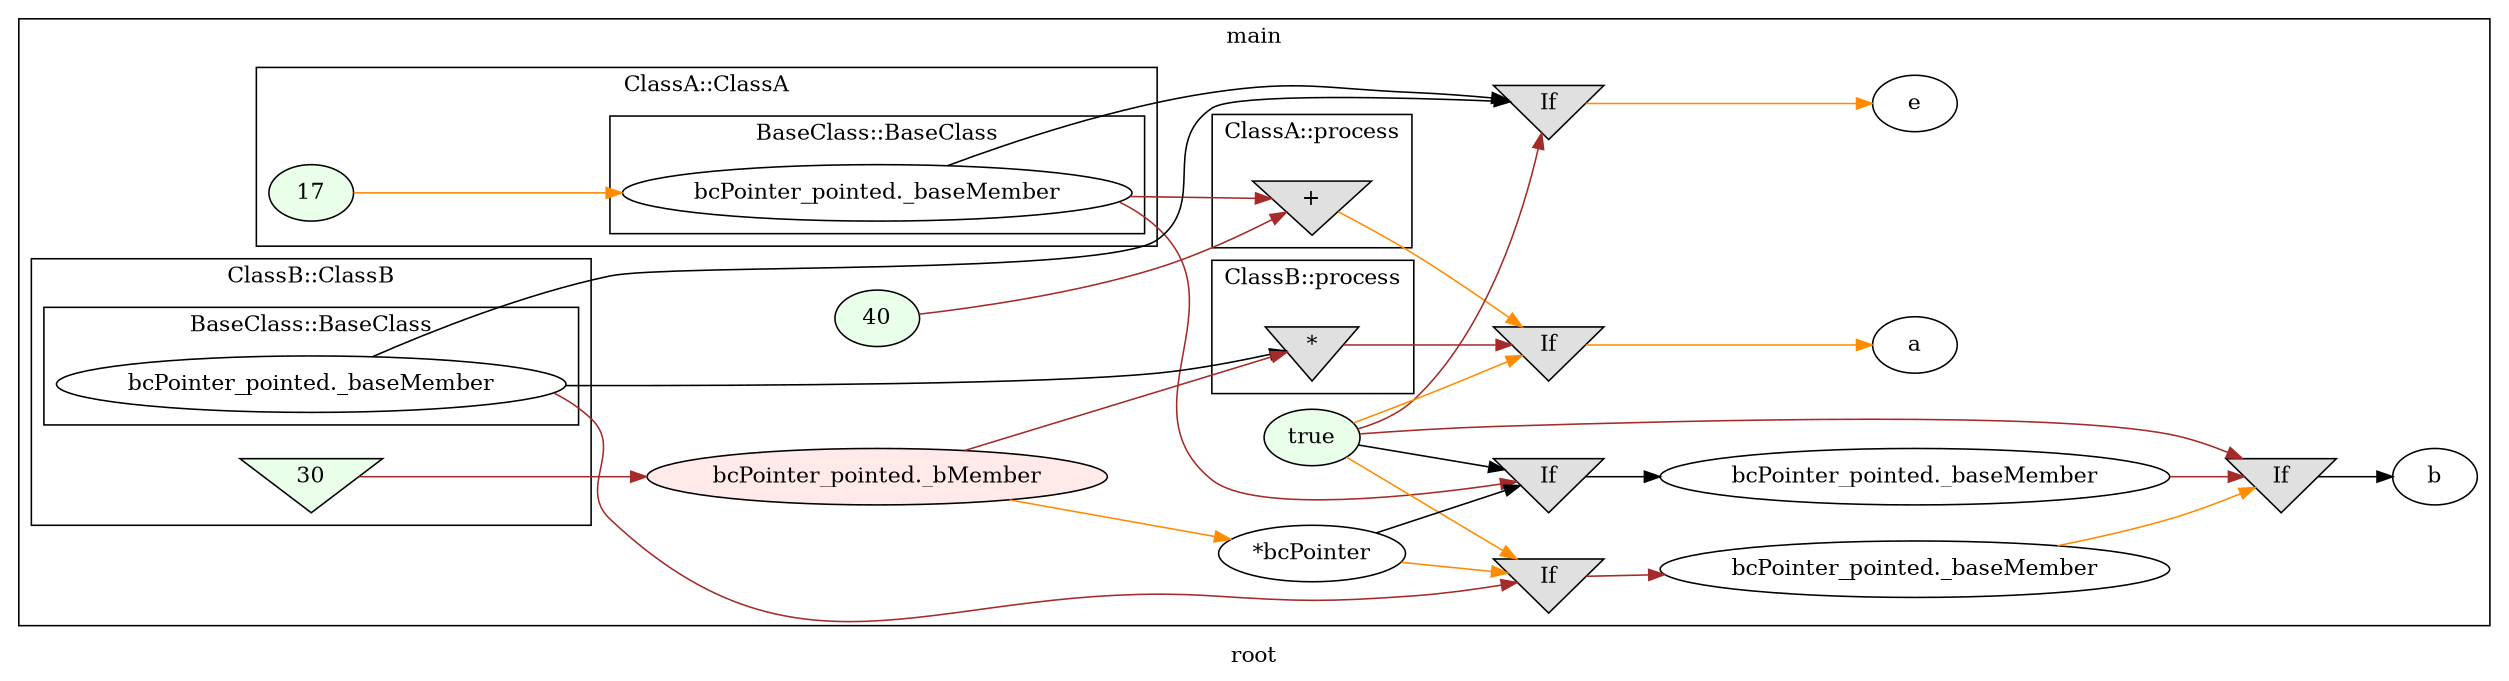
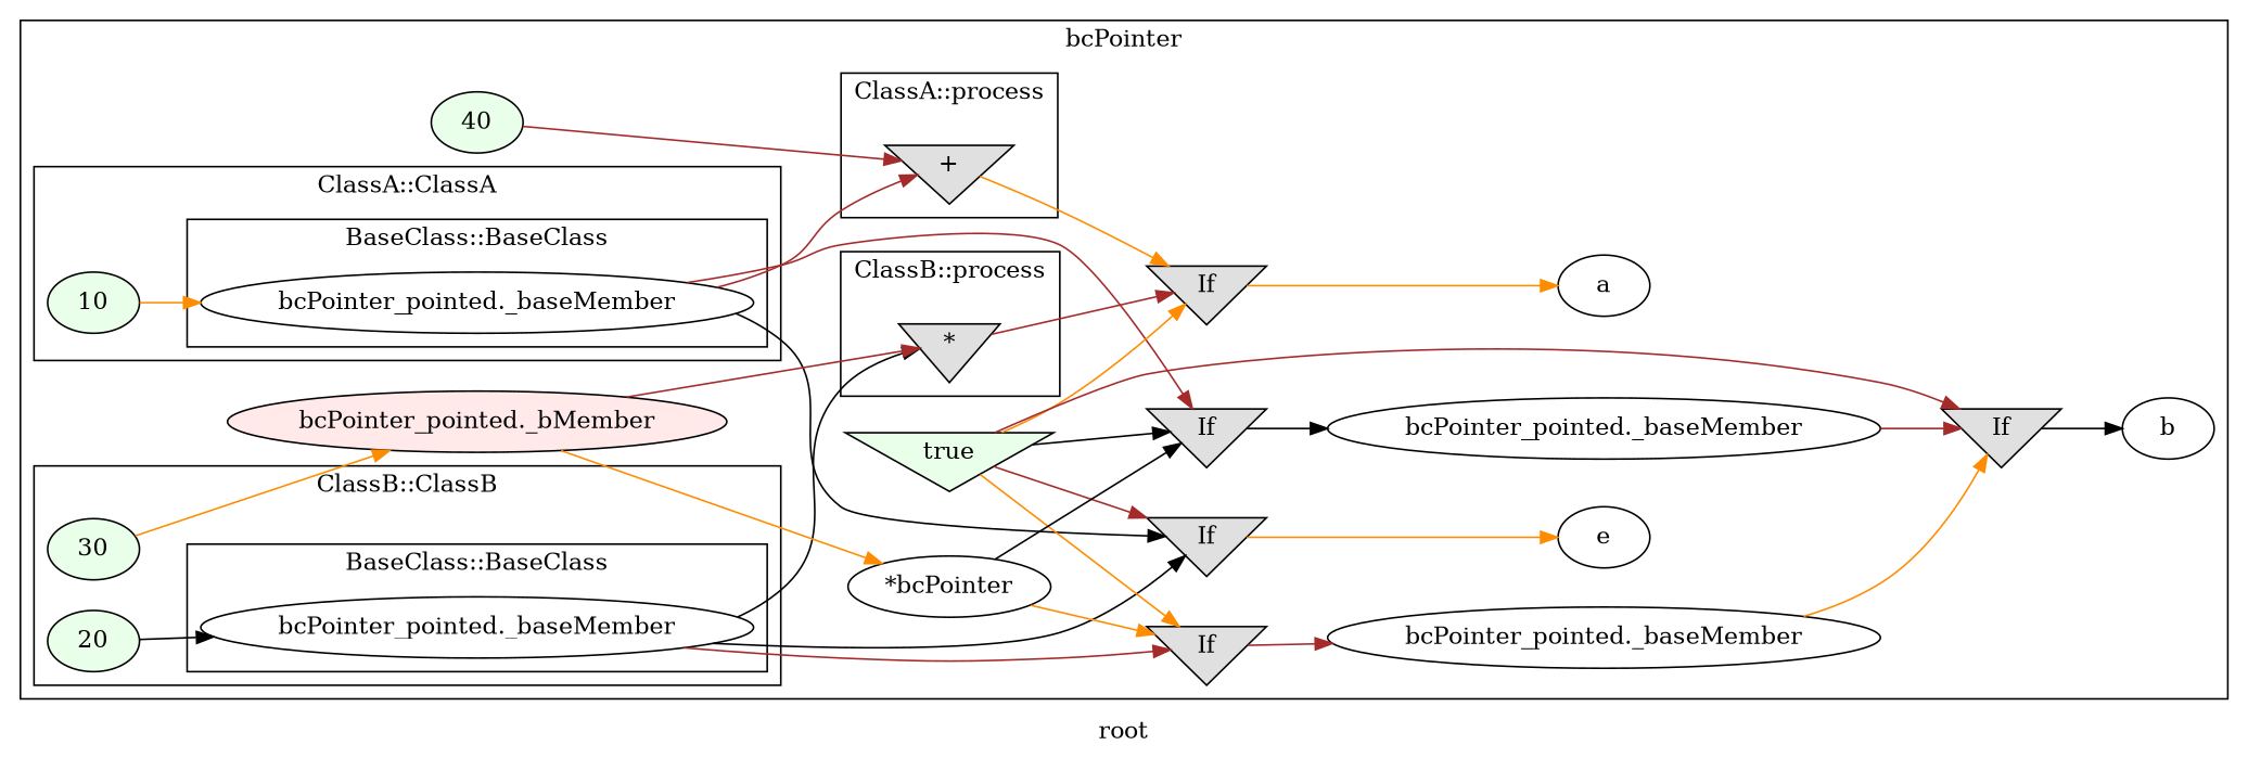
  digraph {
    label=root
    rankdir=LR
    node [style=filled]
    edge [color=brown]
    n1 [label="bcPointer_pointed._baseMember" startingline=9 style=""]
-   n2 [fillcolor="#E9FFE9" label=17 startinglines=20]
+   n2 [fillcolor="#E9FFE9" label=10 startinglines=20]
    n3 [label="bcPointer_pointed._baseMember" startingline=9 style=""]
-   n5 [fillcolor="#E9FFE9" label=30 startinglines=34 shape=invtriangle]
+   n4 [fillcolor="#E9FFE9" label=20 startinglines=34]
+   n5 [fillcolor="#E9FFE9" label=30 startinglines=34]
    n6 [fillcolor="#E0E0E0" label="+" shape=invtriangle startinglines=25]
    n7 [fillcolor="#E0E0E0" label="*" shape=invtriangle startinglines=39]
-   n8 [fillcolor="#E9FFE9" label=true startinglines=47]
+   n8 [fillcolor="#E9FFE9" label=true startinglines=47 shape=invtriangle]
    n9 [fillcolor="#FFE9E9" label="bcPointer_pointed._bMember" startinglines=34]
    n10 [label=e startingline=56 style=""]
    n11 [fillcolor="#E0E0E0" label=If shape=invtriangle startinglines=56]
    n12 [fillcolor="#E9FFE9" label=40 startinglines=57]
    n13 [fillcolor="#E0E0E0" label=If shape=invtriangle startinglines=39]
    n14 [label=a startingline=39 style=""]
    n15 [label="*bcPointer" startingline=58 style=""]
    n16 [fillcolor="#E0E0E0" label=If shape=invtriangle startinglines=58]
    n17 [label="bcPointer_pointed._baseMember" startingline=58 style=""]
    n18 [fillcolor="#E0E0E0" label=If shape=invtriangle startinglines=58]
    n19 [label="bcPointer_pointed._baseMember" startingline=58 style=""]
    n20 [label=b startingline=59 style=""]
    n21 [fillcolor="#E0E0E0" label=If shape=invtriangle startinglines=59]
    subgraph cluster_1 {
-     label=main
+     label=bcPointer
      parent=G
      startinglines="37_43_43"
      n8
      n9
      n10
      n11
      n12
      n13
      n14
      n15
      n16
      n17
      n18
      n19
      n20
      n21
      subgraph cluster_2 {
        label="ClassA::ClassA"
        parent=cluster_1
        startinglines="45_47_49"
        n2
        subgraph cluster_3 {
          label="BaseClass::BaseClass"
          parent=cluster_2
          startinglines="47_49_20"
          n1
        }
      }
      subgraph cluster_4 {
        label="ClassB::ClassB"
        parent=cluster_1
        startinglines="20_9_53"
+       n4
        n5
        subgraph cluster_5 {
          label="BaseClass::BaseClass"
          parent=cluster_4
          startinglines="9_53_34"
          n3
        }
      }
      subgraph cluster_6 {
        label="ClassA::process"
        parent=cluster_1
        startinglines="34_56_57"
        n6
      }
      subgraph cluster_7 {
        label="ClassB::process"
        parent=cluster_1
        startinglines="56_57_25"
        n7
      }
    }
    n1 -> n6
    n1 -> n11 [color=black]
    n1 -> n16
    n2 -> n1 [color=darkorange]
    n3 -> n7 [color=black]
    n3 -> n11 [color=black]
    n3 -> n18
-   n5 -> n9
+   n4 -> n3 [color=black]
+   n5 -> n9 [color=darkorange]
    n6 -> n13 [color=darkorange]
    n7 -> n13
    n8 -> n11
    n8 -> n13 [color=darkorange]
    n8 -> n16 [color=black]
    n8 -> n18 [color=darkorange]
    n8 -> n21
    n9 -> n7
    n9 -> n15 [color=darkorange]
    n11 -> n10 [color=darkorange]
    n12 -> n6
    n13 -> n14 [color=darkorange]
    n15 -> n16 [color=black]
    n15 -> n18 [color=darkorange]
    n16 -> n17 [color=black]
    n17 -> n21
    n18 -> n19
    n19 -> n21 [color=darkorange]
    n21 -> n20 [color=black]
  }
